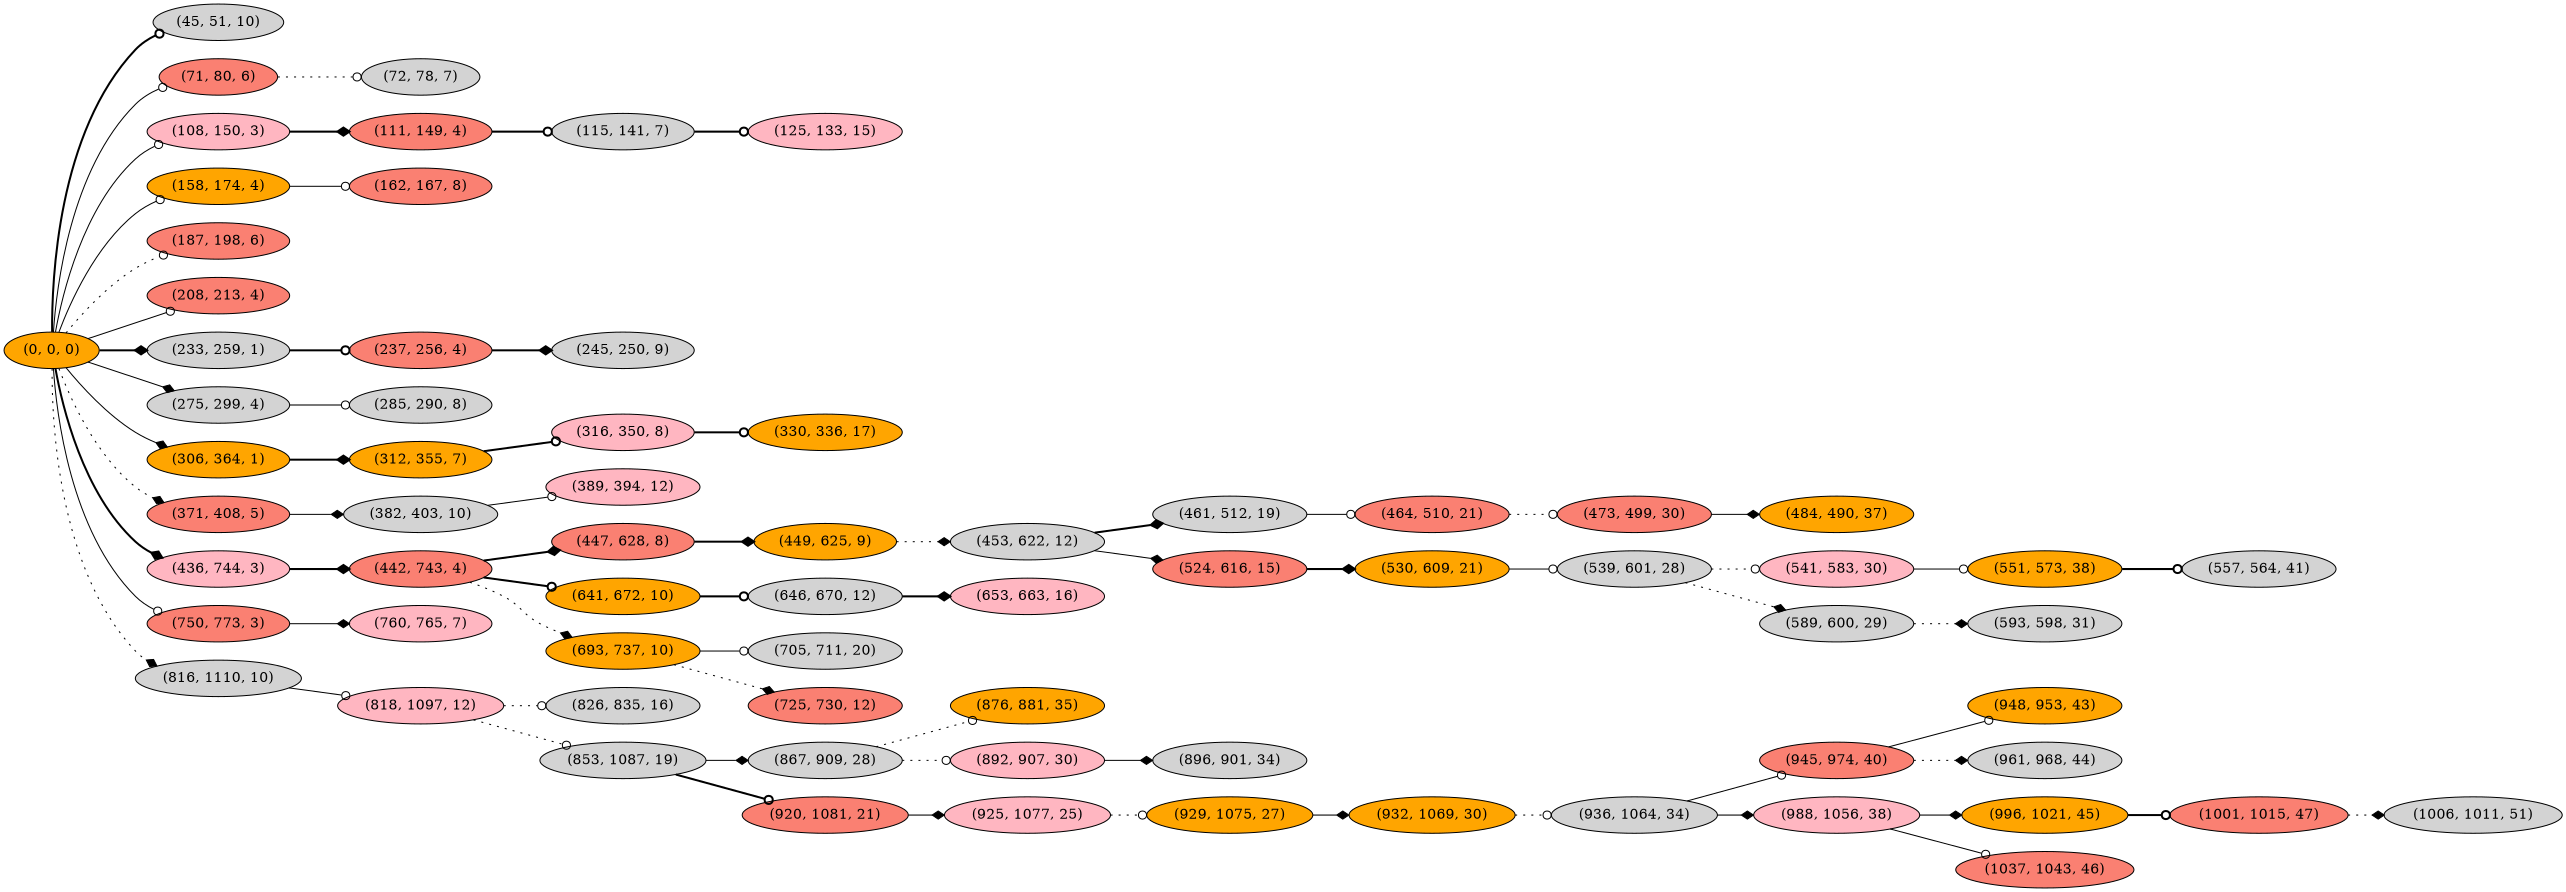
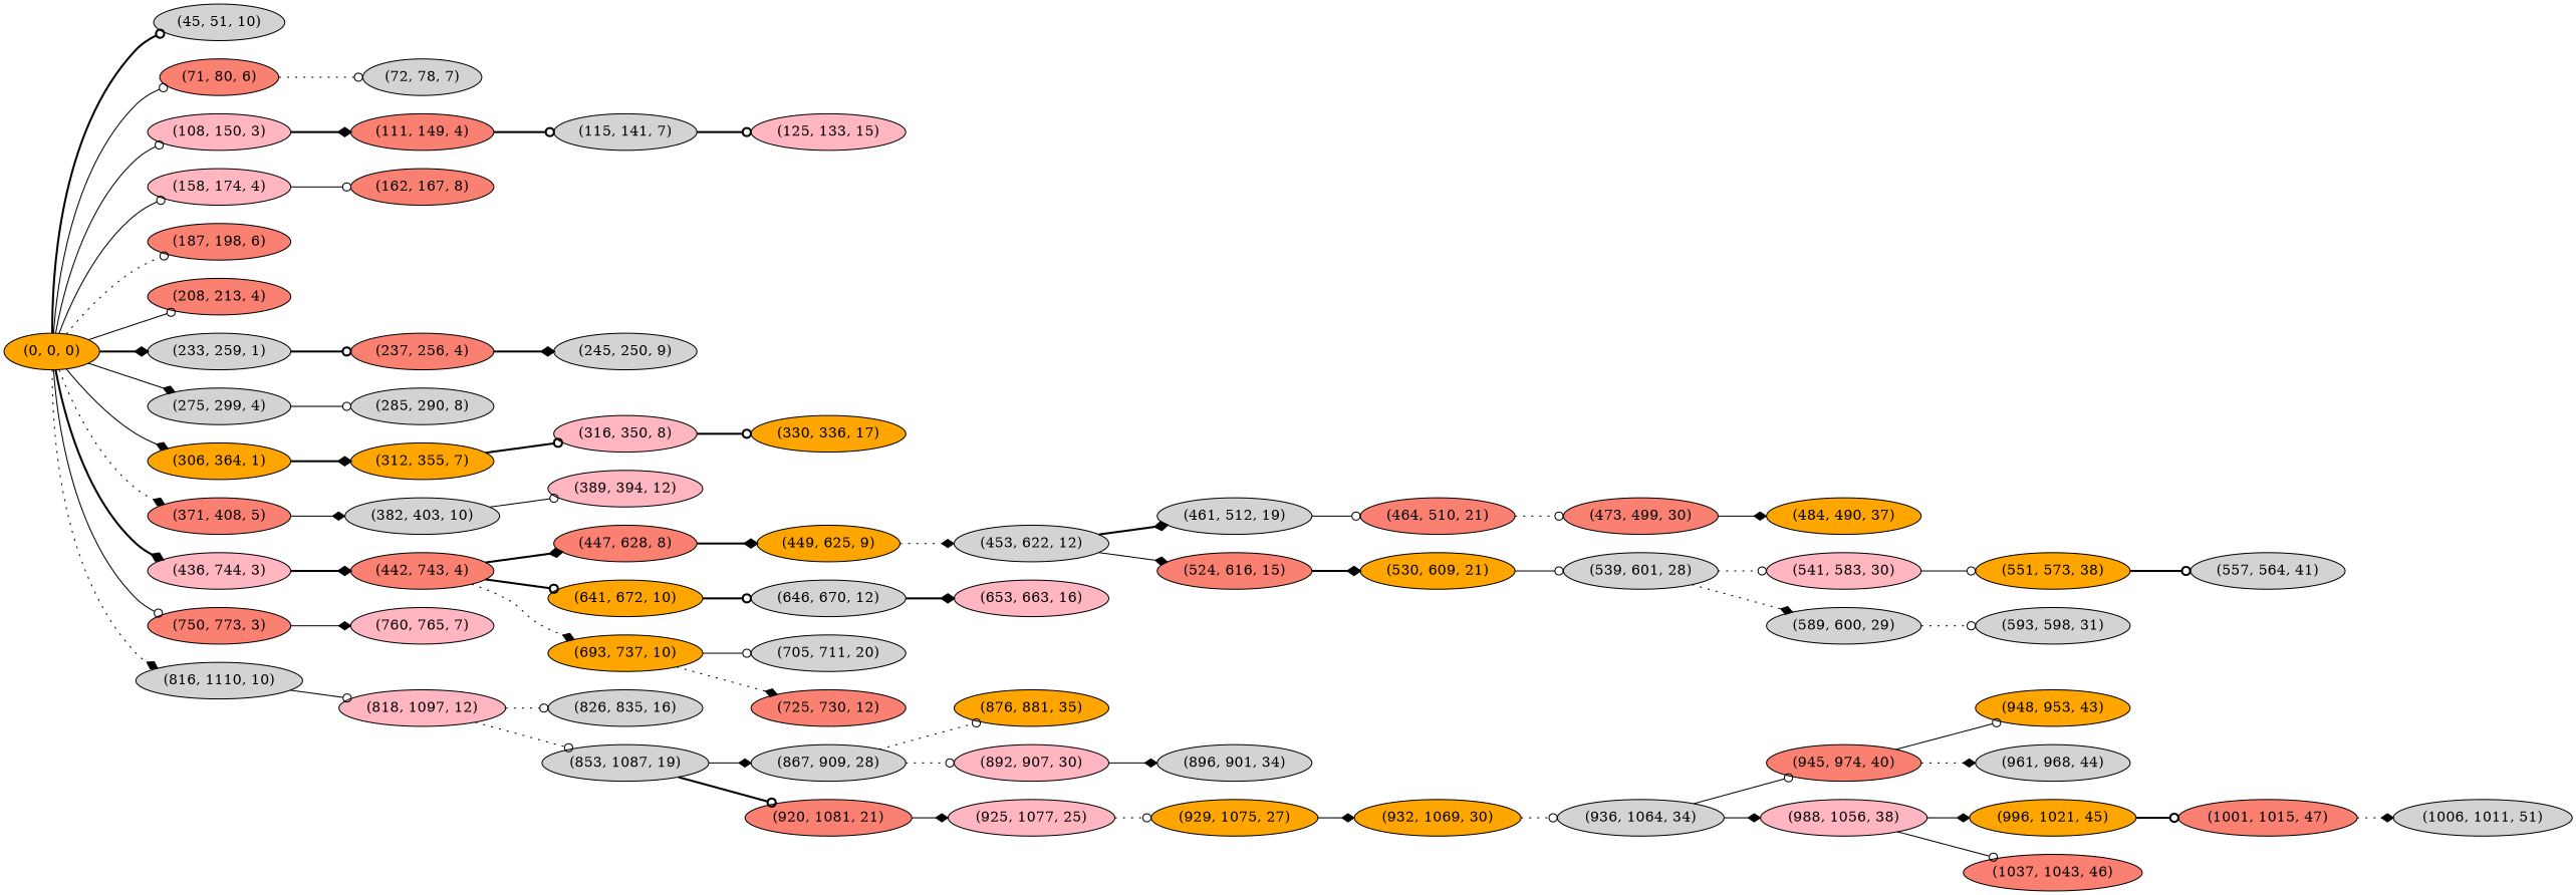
  digraph {
    rankdir=LR
    node [fillcolor=lightgrey style=filled]
    edge [arrowhead=odot style=solid]
    "(0, 0, 0)" [fillcolor=orange]
    "(45, 51, 10)"
    "(71, 80, 6)" [fillcolor=salmon]
    "(108, 150, 3)" [fillcolor=lightpink]
-   "(158, 174, 4)" [fillcolor=orange]
+   "(158, 174, 4)" [fillcolor=lightpink]
    "(187, 198, 6)" [fillcolor=salmon]
    "(208, 213, 4)" [fillcolor=salmon]
    "(233, 259, 1)"
    "(275, 299, 4)"
    "(306, 364, 1)" [fillcolor=orange]
    "(371, 408, 5)" [fillcolor=salmon]
    "(436, 744, 3)" [fillcolor=lightpink]
    "(750, 773, 3)" [fillcolor=salmon]
    n14 [label="(816, 1110, 10)"]
    "(72, 78, 7)"
    "(111, 149, 4)" [fillcolor=salmon]
    "(162, 167, 8)" [fillcolor=salmon]
    "(237, 256, 4)" [fillcolor=salmon]
    "(285, 290, 8)"
    "(312, 355, 7)" [fillcolor=orange]
    "(382, 403, 10)"
    "(442, 743, 4)" [fillcolor=salmon]
    "(760, 765, 7)" [fillcolor=lightpink]
    "(818, 1097, 12)" [fillcolor=lightpink]
    "(115, 141, 7)"
    "(125, 133, 15)" [fillcolor=lightpink]
    "(245, 250, 9)"
    "(316, 350, 8)" [fillcolor=lightpink]
    "(330, 336, 17)" [fillcolor=orange]
    "(389, 394, 12)" [fillcolor=lightpink]
    "(447, 628, 8)" [fillcolor=salmon]
    "(641, 672, 10)" [fillcolor=orange]
    "(693, 737, 10)" [fillcolor=orange]
    "(449, 625, 9)" [fillcolor=orange]
    "(646, 670, 12)"
    "(705, 711, 20)"
    "(725, 730, 12)" [fillcolor=salmon]
    "(453, 622, 12)"
    "(461, 512, 19)"
    "(524, 616, 15)" [fillcolor=salmon]
    "(464, 510, 21)" [fillcolor=salmon]
    "(530, 609, 21)" [fillcolor=orange]
    "(473, 499, 30)" [fillcolor=salmon]
    "(484, 490, 37)" [fillcolor=orange]
    "(539, 601, 28)"
    "(541, 583, 30)" [fillcolor=lightpink]
    "(589, 600, 29)"
    "(551, 573, 38)" [fillcolor=orange]
    "(593, 598, 31)"
    "(557, 564, 41)"
    "(653, 663, 16)" [fillcolor=lightpink]
    "(826, 835, 16)"
    "(853, 1087, 19)"
    "(867, 909, 28)"
    "(920, 1081, 21)" [fillcolor=salmon]
    "(876, 881, 35)" [fillcolor=orange]
    "(892, 907, 30)" [fillcolor=lightpink]
    "(925, 1077, 25)" [fillcolor=lightpink]
    "(896, 901, 34)"
    "(929, 1075, 27)" [fillcolor=orange]
    "(932, 1069, 30)" [fillcolor=orange]
    "(936, 1064, 34)"
    "(945, 974, 40)" [fillcolor=salmon]
    "(988, 1056, 38)" [fillcolor=lightpink]
    "(948, 953, 43)" [fillcolor=orange]
    "(961, 968, 44)"
    "(996, 1021, 45)" [fillcolor=orange]
    "(1037, 1043, 46)" [fillcolor=salmon]
    "(1001, 1015, 47)" [fillcolor=salmon]
    "(1006, 1011, 51)"
    "(0, 0, 0)" -> "(45, 51, 10)" [style=bold]
    "(0, 0, 0)" -> "(71, 80, 6)"
    "(0, 0, 0)" -> "(108, 150, 3)"
    "(0, 0, 0)" -> "(158, 174, 4)"
    "(0, 0, 0)" -> "(187, 198, 6)" [style=dotted]
    "(0, 0, 0)" -> "(208, 213, 4)"
    "(0, 0, 0)" -> "(233, 259, 1)" [arrowhead=diamond style=bold]
    "(0, 0, 0)" -> "(275, 299, 4)" [arrowhead=diamond]
    "(0, 0, 0)" -> "(306, 364, 1)" [arrowhead=diamond]
    "(0, 0, 0)" -> "(371, 408, 5)" [arrowhead=diamond style=dotted]
    "(0, 0, 0)" -> "(436, 744, 3)" [arrowhead=diamond style=bold]
    "(0, 0, 0)" -> "(750, 773, 3)"
    "(0, 0, 0)" -> n14 [arrowhead=diamond style=dotted]
    "(71, 80, 6)" -> "(72, 78, 7)" [style=dotted]
    "(108, 150, 3)" -> "(111, 149, 4)" [arrowhead=diamond style=bold]
    "(158, 174, 4)" -> "(162, 167, 8)"
    "(233, 259, 1)" -> "(237, 256, 4)" [style=bold]
    "(275, 299, 4)" -> "(285, 290, 8)"
    "(306, 364, 1)" -> "(312, 355, 7)" [arrowhead=diamond style=bold]
    "(371, 408, 5)" -> "(382, 403, 10)" [arrowhead=diamond]
    "(436, 744, 3)" -> "(442, 743, 4)" [arrowhead=diamond style=bold]
    "(750, 773, 3)" -> "(760, 765, 7)" [arrowhead=diamond]
    n14 -> "(818, 1097, 12)"
    "(111, 149, 4)" -> "(115, 141, 7)" [style=bold]
    "(237, 256, 4)" -> "(245, 250, 9)" [arrowhead=diamond style=bold]
    "(312, 355, 7)" -> "(316, 350, 8)" [style=bold]
    "(382, 403, 10)" -> "(389, 394, 12)"
    "(442, 743, 4)" -> "(447, 628, 8)" [arrowhead=diamond style=bold]
    "(442, 743, 4)" -> "(641, 672, 10)" [style=bold]
    "(442, 743, 4)" -> "(693, 737, 10)" [arrowhead=diamond style=dotted]
    "(818, 1097, 12)" -> "(826, 835, 16)" [style=dotted]
    "(818, 1097, 12)" -> "(853, 1087, 19)" [style=dotted]
    "(115, 141, 7)" -> "(125, 133, 15)" [style=bold]
    "(316, 350, 8)" -> "(330, 336, 17)" [style=bold]
    "(447, 628, 8)" -> "(449, 625, 9)" [arrowhead=diamond style=bold]
    "(641, 672, 10)" -> "(646, 670, 12)" [style=bold]
    "(693, 737, 10)" -> "(705, 711, 20)"
    "(693, 737, 10)" -> "(725, 730, 12)" [arrowhead=diamond style=dotted]
    "(449, 625, 9)" -> "(453, 622, 12)" [arrowhead=diamond style=dotted]
    "(646, 670, 12)" -> "(653, 663, 16)" [arrowhead=diamond style=bold]
    "(453, 622, 12)" -> "(461, 512, 19)" [arrowhead=diamond style=bold]
    "(453, 622, 12)" -> "(524, 616, 15)" [arrowhead=diamond]
    "(461, 512, 19)" -> "(464, 510, 21)"
    "(524, 616, 15)" -> "(530, 609, 21)" [arrowhead=diamond style=bold]
    "(464, 510, 21)" -> "(473, 499, 30)" [style=dotted]
    "(530, 609, 21)" -> "(539, 601, 28)"
    "(473, 499, 30)" -> "(484, 490, 37)" [arrowhead=diamond]
    "(539, 601, 28)" -> "(541, 583, 30)" [style=dotted]
    "(539, 601, 28)" -> "(589, 600, 29)" [arrowhead=diamond style=dotted]
    "(541, 583, 30)" -> "(551, 573, 38)"
-   "(589, 600, 29)" -> "(593, 598, 31)" [arrowhead=diamond style=dotted]
+   "(589, 600, 29)" -> "(593, 598, 31)" [style=dotted]
    "(551, 573, 38)" -> "(557, 564, 41)" [style=bold]
    "(853, 1087, 19)" -> "(867, 909, 28)" [arrowhead=diamond]
    "(853, 1087, 19)" -> "(920, 1081, 21)" [style=bold]
    "(867, 909, 28)" -> "(876, 881, 35)" [style=dotted]
    "(867, 909, 28)" -> "(892, 907, 30)" [style=dotted]
    "(920, 1081, 21)" -> "(925, 1077, 25)" [arrowhead=diamond]
    "(892, 907, 30)" -> "(896, 901, 34)" [arrowhead=diamond]
    "(925, 1077, 25)" -> "(929, 1075, 27)" [style=dotted]
    "(929, 1075, 27)" -> "(932, 1069, 30)" [arrowhead=diamond]
    "(932, 1069, 30)" -> "(936, 1064, 34)" [style=dotted]
    "(936, 1064, 34)" -> "(945, 974, 40)"
    "(936, 1064, 34)" -> "(988, 1056, 38)" [arrowhead=diamond]
    "(945, 974, 40)" -> "(948, 953, 43)"
    "(945, 974, 40)" -> "(961, 968, 44)" [arrowhead=diamond style=dotted]
    "(988, 1056, 38)" -> "(996, 1021, 45)" [arrowhead=diamond]
    "(988, 1056, 38)" -> "(1037, 1043, 46)"
    "(996, 1021, 45)" -> "(1001, 1015, 47)" [style=bold]
    "(1001, 1015, 47)" -> "(1006, 1011, 51)" [arrowhead=diamond style=dotted]
  }
